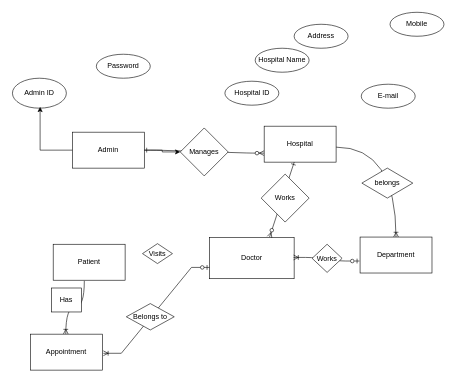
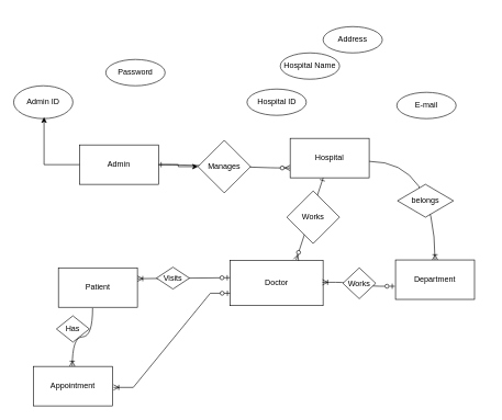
  <mxCell id="0" />
  <mxCell id="1" parent="0" />
  <mxCell id="2" value="" style="edgeStyle=orthogonalEdgeStyle;fontSize=12;html=1;endArrow=ERoneToMany;rounded=0;curved=1;entryX=0.492;entryY=0;entryDx=0;entryDy=0;entryPerimeter=0;exitX=0.433;exitY=1.017;exitDx=0;exitDy=0;exitPerimeter=0;" edge="1" parent="1" source="8" target="10"><mxGeometry width="100" height="100" relative="1" as="geometry"><mxPoint x="128" y="462" as="sourcePoint" /><mxPoint x="108" y="527" as="targetPoint" /></mxGeometry></mxCell>
  <mxCell id="3" value="" style="edgeStyle=orthogonalEdgeStyle;fontSize=12;html=1;endArrow=ERoneToMany;rounded=0;exitX=1;exitY=0.583;exitDx=0;exitDy=0;exitPerimeter=0;curved=1;" edge="1" parent="1" source="12" target="6"><mxGeometry width="100" height="100" relative="1" as="geometry"><mxPoint x="500" y="420" as="sourcePoint" /><mxPoint x="660" y="380" as="targetPoint" /></mxGeometry></mxCell>
  <mxCell id="4" value="" style="edgeStyle=entityRelationEdgeStyle;endArrow=ERzeroToMany;startArrow=ERone;endFill=1;startFill=0;endSize=6;segment=20;entryX=0;entryY=0.75;entryDx=0;entryDy=0;" edge="1" parent="1" target="12"><mxGeometry width="100" height="100" relative="1" as="geometry"><mxPoint x="240" y="250" as="sourcePoint" /><mxPoint x="430" y="250" as="targetPoint" /><Array as="points"><mxPoint x="350" y="230" /></Array></mxGeometry></mxCell>
  <mxCell id="5" value="Admin" style="rounded=0;whiteSpace=wrap;html=1;" parent="1" vertex="1"><mxGeometry x="120" y="220" width="120" height="60" as="geometry" /></mxCell>
  <mxCell id="6" value="Department" style="rounded=0;whiteSpace=wrap;html=1;" parent="1" vertex="1"><mxGeometry x="600" y="395" width="120" height="60" as="geometry" /></mxCell>
  <mxCell id="7" value="Manages" style="rhombus;whiteSpace=wrap;html=1;" parent="1" vertex="1"><mxGeometry x="300" y="213" width="80" height="80" as="geometry" /></mxCell>
  <mxCell id="8" value="Patient" style="rounded=0;whiteSpace=wrap;html=1;" parent="1" vertex="1"><mxGeometry x="88" y="407" width="120" height="60" as="geometry" /></mxCell>
  <mxCell id="9" value="Doctor" style="rounded=0;whiteSpace=wrap;html=1;" parent="1" vertex="1"><mxGeometry x="349" y="395.5" width="141" height="69" as="geometry" /></mxCell>
  <mxCell id="10" value="Appointment" style="rounded=0;whiteSpace=wrap;html=1;" parent="1" vertex="1"><mxGeometry x="50" y="557" width="120" height="60" as="geometry" /></mxCell>
  <mxCell id="11" value="" style="edgeStyle=entityRelationEdgeStyle;endArrow=ERzeroToOne;startArrow=ERoneToMany;endFill=0;startFill=0;" parent="1" edge="1"><mxGeometry width="100" height="100" relative="1" as="geometry"><mxPoint x="489" y="429" as="sourcePoint" /><mxPoint x="599" y="435" as="targetPoint" /></mxGeometry></mxCell>
  <mxCell id="12" value="Hospital" style="rounded=0;whiteSpace=wrap;html=1;" parent="1" vertex="1"><mxGeometry x="440" y="210" width="120" height="60" as="geometry" /></mxCell>
  <mxCell id="13" value="belongs" style="rhombus;whiteSpace=wrap;html=1;" parent="1" vertex="1"><mxGeometry x="603" y="280" width="85" height="50" as="geometry" /></mxCell>
  <mxCell id="14" value="" style="endArrow=ERzeroToMany;startArrow=ERone;endFill=1;startFill=0;endSize=6;segment=20;targetPerimeterSpacing=20;anchorPointDirection=0;" edge="1" parent="1" source="12"><mxGeometry width="100" height="100" relative="1" as="geometry"><mxPoint x="503.96" y="276.98" as="sourcePoint" /><mxPoint x="449" y="395" as="targetPoint" /></mxGeometry></mxCell>
  <mxCell id="15" value="Works" style="rhombus;whiteSpace=wrap;html=1;" vertex="1" parent="1"><mxGeometry x="435" y="290" width="80" height="80" as="geometry" /></mxCell>
  <mxCell id="16" value="Works" style="rhombus;whiteSpace=wrap;html=1;" vertex="1" parent="1"><mxGeometry x="520" y="407" width="50" height="47" as="geometry" /></mxCell>
  <mxCell id="17" value="" style="edgeStyle=entityRelationEdgeStyle;fontSize=12;html=1;endArrow=ERoneToMany;startArrow=ERzeroToOne;rounded=0;entryX=1.014;entryY=0.532;entryDx=0;entryDy=0;entryPerimeter=0;exitX=-0.002;exitY=0.727;exitDx=0;exitDy=0;exitPerimeter=0;" edge="1" parent="1" source="9" target="10"><mxGeometry width="100" height="100" relative="1" as="geometry"><mxPoint x="337" y="474" as="sourcePoint" /><mxPoint x="250" y="574" as="targetPoint" /></mxGeometry></mxCell>
- <mxCell id="18" value="Has" style="whiteSpace=wrap;html=1;rounded=0;" vertex="1" parent="1"><mxGeometry x="85" y="480" width="50" height="40" as="geometry" /></mxCell>
+ <mxCell id="18" value="Has" style="rhombus;whiteSpace=wrap;html=1;" vertex="1" parent="1"><mxGeometry x="85" y="480" width="50" height="40" as="geometry" /></mxCell>
+ <mxCell id="19" value="" style="fontSize=12;html=1;endArrow=ERoneToMany;startArrow=ERzeroToOne;rounded=0;exitX=-0.004;exitY=0.384;exitDx=0;exitDy=0;exitPerimeter=0;entryX=1.001;entryY=0.275;entryDx=0;entryDy=0;entryPerimeter=0;" edge="1" parent="1" source="9" target="8"><mxGeometry width="100" height="100" relative="1" as="geometry"><mxPoint x="347" y="412" as="sourcePoint" /><mxPoint x="180" y="410" as="targetPoint" /></mxGeometry></mxCell>
  <mxCell id="20" value="Visits" style="rhombus;whiteSpace=wrap;html=1;" parent="1" vertex="1"><mxGeometry x="237" y="406" width="50" height="33.25" as="geometry" /></mxCell>
- <mxCell id="21" value="Belongs to" style="rhombus;whiteSpace=wrap;html=1;" vertex="1" parent="1"><mxGeometry x="210" y="506" width="80" height="44" as="geometry" /></mxCell>
  <mxCell id="22" value="&lt;div&gt;Password&lt;/div&gt;" style="ellipse;whiteSpace=wrap;html=1;" vertex="1" parent="1"><mxGeometry x="160" y="90" width="90" height="40" as="geometry" /></mxCell>
  <mxCell id="23" value="Admin ID" style="ellipse;whiteSpace=wrap;html=1;" vertex="1" parent="1"><mxGeometry x="20" y="130" width="90" height="50" as="geometry" /></mxCell>
  <mxCell id="24" style="edgeStyle=orthogonalEdgeStyle;rounded=0;orthogonalLoop=1;jettySize=auto;html=1;entryX=0.513;entryY=0.955;entryDx=0;entryDy=0;entryPerimeter=0;" edge="1" parent="1" source="5" target="23"><mxGeometry relative="1" as="geometry" /></mxCell>
  <mxCell id="25" style="edgeStyle=orthogonalEdgeStyle;rounded=0;orthogonalLoop=1;jettySize=auto;html=1;" edge="1" parent="1" source="5" target="7"><mxGeometry relative="1" as="geometry" /></mxCell>
  <mxCell id="26" value="Hospital ID" style="ellipse;whiteSpace=wrap;html=1;" vertex="1" parent="1"><mxGeometry x="374.5" y="135" width="90" height="40" as="geometry" /></mxCell>
  <mxCell id="27" value="Hospital Name" style="ellipse;whiteSpace=wrap;html=1;" vertex="1" parent="1"><mxGeometry x="425" y="80" width="90" height="40" as="geometry" /></mxCell>
  <mxCell id="28" value="Address" style="ellipse;whiteSpace=wrap;html=1;" vertex="1" parent="1"><mxGeometry x="490" y="40" width="90" height="40" as="geometry" /></mxCell>
  <mxCell id="29" value="E-mail" style="ellipse;whiteSpace=wrap;html=1;" vertex="1" parent="1"><mxGeometry x="602" y="140" width="90" height="40" as="geometry" /></mxCell>
- <mxCell id="30" value="Mobile" style="ellipse;whiteSpace=wrap;html=1;" vertex="1" parent="1"><mxGeometry x="650" y="20" width="90" height="40" as="geometry" /></mxCell>
